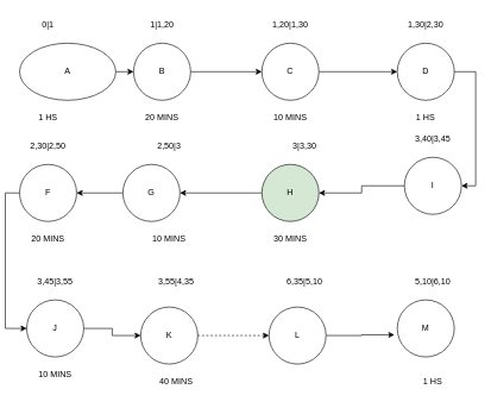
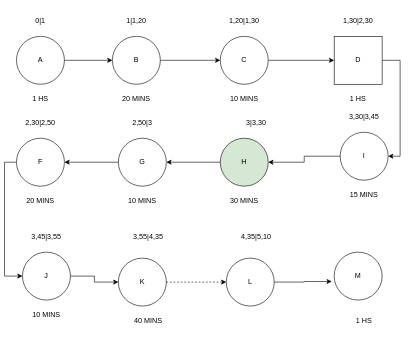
  <mxCell id="0" />
  <mxCell id="1" parent="0" />
- <mxCell id="2" value="A" style="ellipse;whiteSpace=wrap;html=1;aspect=fixed;" vertex="1" parent="1"><mxGeometry x="20" y="60" width="135" height="80" as="geometry" /></mxCell>
+ <mxCell id="2" value="A" style="ellipse;whiteSpace=wrap;html=1;aspect=fixed;" vertex="1" parent="1"><mxGeometry x="20" y="60" width="80" height="80" as="geometry" /></mxCell>
  <mxCell id="3" value="0|1" style="text;html=1;strokeColor=none;fillColor=none;align=center;verticalAlign=middle;whiteSpace=wrap;rounded=0;" vertex="1" parent="1"><mxGeometry x="30" y="20" width="60" height="30" as="geometry" /></mxCell>
  <mxCell id="4" style="edgeStyle=orthogonalEdgeStyle;rounded=0;orthogonalLoop=1;jettySize=auto;html=1;entryX=0;entryY=0.5;entryDx=0;entryDy=0;" edge="1" parent="1" source="5" target="7"><mxGeometry relative="1" as="geometry" /></mxCell>
  <mxCell id="5" value="B" style="ellipse;whiteSpace=wrap;html=1;aspect=fixed;" vertex="1" parent="1"><mxGeometry x="180" y="60" width="80" height="80" as="geometry" /></mxCell>
  <mxCell id="6" style="edgeStyle=orthogonalEdgeStyle;rounded=0;orthogonalLoop=1;jettySize=auto;html=1;" edge="1" parent="1" source="7" target="9"><mxGeometry relative="1" as="geometry" /></mxCell>
  <mxCell id="7" value="C" style="ellipse;whiteSpace=wrap;html=1;aspect=fixed;" vertex="1" parent="1"><mxGeometry x="360" y="60" width="80" height="80" as="geometry" /></mxCell>
  <mxCell id="8" style="edgeStyle=orthogonalEdgeStyle;rounded=0;orthogonalLoop=1;jettySize=auto;html=1;entryX=1;entryY=0.5;entryDx=0;entryDy=0;" edge="1" parent="1" source="9" target="11"><mxGeometry relative="1" as="geometry"><Array as="points"><mxPoint x="660" y="100" /><mxPoint x="660" y="260" /></Array></mxGeometry></mxCell>
- <mxCell id="9" value="D" style="ellipse;whiteSpace=wrap;html=1;aspect=fixed;" vertex="1" parent="1"><mxGeometry x="550" y="60" width="80" height="80" as="geometry" /></mxCell>
+ <mxCell id="9" value="D" style="whiteSpace=wrap;html=1;aspect=fixed;rounded=0;" vertex="1" parent="1"><mxGeometry x="550" y="60" width="80" height="80" as="geometry" /></mxCell>
  <mxCell id="10" style="edgeStyle=orthogonalEdgeStyle;rounded=0;orthogonalLoop=1;jettySize=auto;html=1;exitX=0;exitY=0.5;exitDx=0;exitDy=0;entryX=1;entryY=0.5;entryDx=0;entryDy=0;" edge="1" parent="1" source="11" target="13"><mxGeometry relative="1" as="geometry" /></mxCell>
  <mxCell id="11" value="I" style="ellipse;whiteSpace=wrap;html=1;aspect=fixed;" vertex="1" parent="1"><mxGeometry x="560" y="220" width="80" height="80" as="geometry" /></mxCell>
  <mxCell id="12" style="edgeStyle=orthogonalEdgeStyle;rounded=0;orthogonalLoop=1;jettySize=auto;html=1;exitX=0;exitY=0.5;exitDx=0;exitDy=0;entryX=1;entryY=0.5;entryDx=0;entryDy=0;" edge="1" parent="1" source="13" target="15"><mxGeometry relative="1" as="geometry" /></mxCell>
  <mxCell id="13" value="H" style="ellipse;whiteSpace=wrap;html=1;aspect=fixed;fillColor=#d5e8d4;" vertex="1" parent="1"><mxGeometry x="360" y="230" width="80" height="80" as="geometry" /></mxCell>
  <mxCell id="14" style="edgeStyle=orthogonalEdgeStyle;rounded=0;orthogonalLoop=1;jettySize=auto;html=1;exitX=0;exitY=0.5;exitDx=0;exitDy=0;entryX=1;entryY=0.5;entryDx=0;entryDy=0;" edge="1" parent="1" source="15" target="17"><mxGeometry relative="1" as="geometry" /></mxCell>
- <mxCell id="15" value="G" style="ellipse;whiteSpace=wrap;html=1;aspect=fixed;" vertex="1" parent="1"><mxGeometry x="165" y="230" width="80" height="80" as="geometry" /></mxCell>
+ <mxCell id="15" value="G" style="ellipse;whiteSpace=wrap;html=1;aspect=fixed;" vertex="1" parent="1"><mxGeometry x="190" y="230" width="80" height="80" as="geometry" /></mxCell>
  <mxCell id="16" style="edgeStyle=orthogonalEdgeStyle;rounded=0;orthogonalLoop=1;jettySize=auto;html=1;exitX=0;exitY=0.5;exitDx=0;exitDy=0;entryX=0;entryY=0.5;entryDx=0;entryDy=0;" edge="1" parent="1" source="17" target="19"><mxGeometry relative="1" as="geometry" /></mxCell>
  <mxCell id="17" value="F" style="ellipse;whiteSpace=wrap;html=1;aspect=fixed;" vertex="1" parent="1"><mxGeometry x="20" y="230" width="80" height="80" as="geometry" /></mxCell>
  <mxCell id="18" style="edgeStyle=orthogonalEdgeStyle;rounded=0;orthogonalLoop=1;jettySize=auto;html=1;exitX=1;exitY=0.5;exitDx=0;exitDy=0;" edge="1" parent="1" source="19" target="21"><mxGeometry relative="1" as="geometry" /></mxCell>
  <mxCell id="19" value="J" style="ellipse;whiteSpace=wrap;html=1;aspect=fixed;" vertex="1" parent="1"><mxGeometry x="30" y="420" width="80" height="80" as="geometry" /></mxCell>
  <mxCell id="20" style="edgeStyle=orthogonalEdgeStyle;rounded=0;orthogonalLoop=1;jettySize=auto;html=1;exitX=1;exitY=0.5;exitDx=0;exitDy=0;entryX=0;entryY=0.5;entryDx=0;entryDy=0;dashed=1;" edge="1" parent="1" source="21" target="23"><mxGeometry relative="1" as="geometry" /></mxCell>
  <mxCell id="21" value="K" style="ellipse;whiteSpace=wrap;html=1;aspect=fixed;" vertex="1" parent="1"><mxGeometry x="190" y="430" width="80" height="80" as="geometry" /></mxCell>
  <mxCell id="22" style="edgeStyle=orthogonalEdgeStyle;rounded=0;orthogonalLoop=1;jettySize=auto;html=1;exitX=1;exitY=0.5;exitDx=0;exitDy=0;entryX=-0.05;entryY=0.613;entryDx=0;entryDy=0;entryPerimeter=0;" edge="1" parent="1" source="23" target="24"><mxGeometry relative="1" as="geometry" /></mxCell>
  <mxCell id="23" value="L" style="ellipse;whiteSpace=wrap;html=1;aspect=fixed;" vertex="1" parent="1"><mxGeometry x="370" y="430" width="80" height="80" as="geometry" /></mxCell>
  <mxCell id="24" value="M" style="ellipse;whiteSpace=wrap;html=1;aspect=fixed;" vertex="1" parent="1"><mxGeometry x="550" y="420" width="80" height="80" as="geometry" /></mxCell>
  <mxCell id="25" value="1|1,20" style="text;html=1;strokeColor=none;fillColor=none;align=center;verticalAlign=middle;whiteSpace=wrap;rounded=0;" vertex="1" parent="1"><mxGeometry x="190" y="20" width="60" height="30" as="geometry" /></mxCell>
  <mxCell id="26" value="1,20|1,30" style="text;html=1;strokeColor=none;fillColor=none;align=center;verticalAlign=middle;whiteSpace=wrap;rounded=0;" vertex="1" parent="1"><mxGeometry x="370" y="20" width="60" height="30" as="geometry" /></mxCell>
  <mxCell id="27" value="1,30|2,30" style="text;html=1;strokeColor=none;fillColor=none;align=center;verticalAlign=middle;whiteSpace=wrap;rounded=0;" vertex="1" parent="1"><mxGeometry x="560" y="20" width="60" height="30" as="geometry" /></mxCell>
  <mxCell id="28" value="2,30|2,50" style="text;html=1;strokeColor=none;fillColor=none;align=center;verticalAlign=middle;whiteSpace=wrap;rounded=0;" vertex="1" parent="1"><mxGeometry x="30" y="190" width="60" height="30" as="geometry" /></mxCell>
  <mxCell id="29" value="2,50|3" style="text;html=1;strokeColor=none;fillColor=none;align=center;verticalAlign=middle;whiteSpace=wrap;rounded=0;" vertex="1" parent="1"><mxGeometry x="200" y="190" width="60" height="30" as="geometry" /></mxCell>
  <mxCell id="30" value="3|3,30" style="text;html=1;strokeColor=none;fillColor=none;align=center;verticalAlign=middle;whiteSpace=wrap;rounded=0;" vertex="1" parent="1"><mxGeometry x="390" y="190" width="60" height="30" as="geometry" /></mxCell>
- <mxCell id="31" value="3,40|3,45" style="text;html=1;strokeColor=none;fillColor=none;align=center;verticalAlign=middle;whiteSpace=wrap;rounded=0;" vertex="1" parent="1"><mxGeometry x="570" y="180" width="60" height="30" as="geometry" /></mxCell>
+ <mxCell id="31" value="3,30|3,45" style="text;html=1;strokeColor=none;fillColor=none;align=center;verticalAlign=middle;whiteSpace=wrap;rounded=0;" vertex="1" parent="1"><mxGeometry x="570" y="180" width="60" height="30" as="geometry" /></mxCell>
  <mxCell id="32" value="3,45|3,55" style="text;html=1;strokeColor=none;fillColor=none;align=center;verticalAlign=middle;whiteSpace=wrap;rounded=0;" vertex="1" parent="1"><mxGeometry x="40" y="380" width="60" height="30" as="geometry" /></mxCell>
  <mxCell id="33" value="3,55|4,35" style="text;html=1;strokeColor=none;fillColor=none;align=center;verticalAlign=middle;whiteSpace=wrap;rounded=0;" vertex="1" parent="1"><mxGeometry x="210" y="380" width="60" height="30" as="geometry" /></mxCell>
- <mxCell id="34" value="6,35|5,10" style="text;html=1;strokeColor=none;fillColor=none;align=center;verticalAlign=middle;whiteSpace=wrap;rounded=0;" vertex="1" parent="1"><mxGeometry x="390" y="380" width="60" height="30" as="geometry" /></mxCell>
- <mxCell id="35" value="5,10|6,10" style="text;html=1;strokeColor=none;fillColor=none;align=center;verticalAlign=middle;whiteSpace=wrap;rounded=0;" vertex="1" parent="1"><mxGeometry x="570" y="380" width="60" height="30" as="geometry" /></mxCell>
+ <mxCell id="34" value="4,35|5,10" style="text;html=1;strokeColor=none;fillColor=none;align=center;verticalAlign=middle;whiteSpace=wrap;rounded=0;" vertex="1" parent="1"><mxGeometry x="390" y="380" width="60" height="30" as="geometry" /></mxCell>
  <mxCell id="36" value="1 HS" style="text;html=1;strokeColor=none;fillColor=none;align=center;verticalAlign=middle;whiteSpace=wrap;rounded=0;" vertex="1" parent="1"><mxGeometry x="570" y="520" width="60" height="30" as="geometry" /></mxCell>
  <mxCell id="37" value="40 MINS" style="text;html=1;strokeColor=none;fillColor=none;align=center;verticalAlign=middle;whiteSpace=wrap;rounded=0;" vertex="1" parent="1"><mxGeometry x="210" y="520" width="60" height="30" as="geometry" /></mxCell>
  <mxCell id="38" value="10 MINS" style="text;html=1;strokeColor=none;fillColor=none;align=center;verticalAlign=middle;whiteSpace=wrap;rounded=0;" vertex="1" parent="1"><mxGeometry x="40" y="510" width="60" height="30" as="geometry" /></mxCell>
+ <mxCell id="39" value="15 MINS" style="text;html=1;strokeColor=none;fillColor=none;align=center;verticalAlign=middle;whiteSpace=wrap;rounded=0;" vertex="1" parent="1"><mxGeometry x="570" y="310" width="60" height="30" as="geometry" /></mxCell>
  <mxCell id="40" value="30 MINS" style="text;html=1;strokeColor=none;fillColor=none;align=center;verticalAlign=middle;whiteSpace=wrap;rounded=0;" vertex="1" parent="1"><mxGeometry x="370" y="320" width="60" height="30" as="geometry" /></mxCell>
  <mxCell id="41" value="10 MINS" style="text;html=1;strokeColor=none;fillColor=none;align=center;verticalAlign=middle;whiteSpace=wrap;rounded=0;" vertex="1" parent="1"><mxGeometry x="200" y="320" width="60" height="30" as="geometry" /></mxCell>
  <mxCell id="42" value="20 MINS" style="text;html=1;strokeColor=none;fillColor=none;align=center;verticalAlign=middle;whiteSpace=wrap;rounded=0;" vertex="1" parent="1"><mxGeometry x="30" y="320" width="60" height="30" as="geometry" /></mxCell>
  <mxCell id="43" value="1 HS" style="text;html=1;strokeColor=none;fillColor=none;align=center;verticalAlign=middle;whiteSpace=wrap;rounded=0;" vertex="1" parent="1"><mxGeometry x="560" y="150" width="60" height="30" as="geometry" /></mxCell>
  <mxCell id="44" value="10 MINS" style="text;html=1;strokeColor=none;fillColor=none;align=center;verticalAlign=middle;whiteSpace=wrap;rounded=0;" vertex="1" parent="1"><mxGeometry x="370" y="150" width="60" height="30" as="geometry" /></mxCell>
  <mxCell id="45" value="20 MINS" style="text;html=1;strokeColor=none;fillColor=none;align=center;verticalAlign=middle;whiteSpace=wrap;rounded=0;" vertex="1" parent="1"><mxGeometry x="190" y="150" width="60" height="30" as="geometry" /></mxCell>
  <mxCell id="46" value="1 HS" style="text;html=1;strokeColor=none;fillColor=none;align=center;verticalAlign=middle;whiteSpace=wrap;rounded=0;" vertex="1" parent="1"><mxGeometry x="30" y="150" width="60" height="30" as="geometry" /></mxCell>
  <mxCell id="47" value="" style="endArrow=classic;html=1;rounded=0;exitX=1;exitY=0.5;exitDx=0;exitDy=0;entryX=0;entryY=0.5;entryDx=0;entryDy=0;" edge="1" parent="1" source="2" target="5"><mxGeometry width="50" height="50" relative="1" as="geometry"><mxPoint x="110" y="120" as="sourcePoint" /><mxPoint x="160" y="70" as="targetPoint" /></mxGeometry></mxCell>
